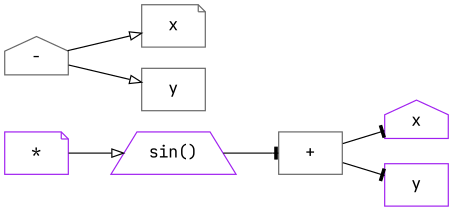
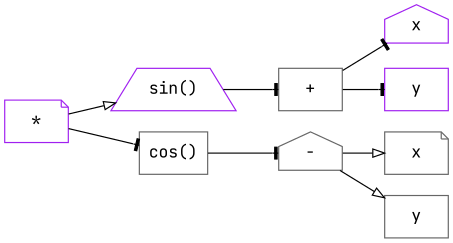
  digraph {
    rankdir=LR
    fontname="JetBrains Mono"
    node [shape=box color=gray40 fontname="JetBrains Mono"]
    edge [arrowhead=tee fontname="JetBrains Mono"]
    n1 [label="*" shape=note color=purple]
    n2 [label="sin()" shape=trapezium color=purple]
+   n3 [label="cos()"]
    n4 [label="+"]
    n5 [label=x shape=house color=purple]
    n6 [label=y color=purple]
    n7 [label="-" shape=house]
    n8 [label=x shape=note]
    n9 [label=y]
    n1 -> n2 [arrowhead=onormal]
+   n1 -> n3
    n2 -> n4
+   n3 -> n7
    n4 -> n5
    n4 -> n6
    n7 -> n8 [arrowhead=onormal]
    n7 -> n9 [arrowhead=onormal]
  }
